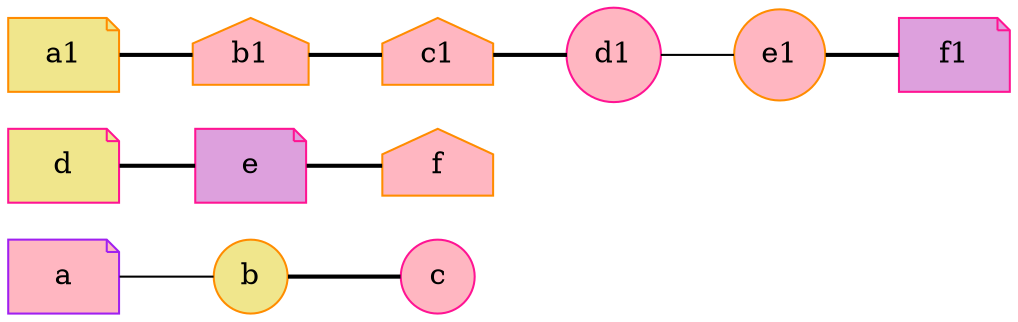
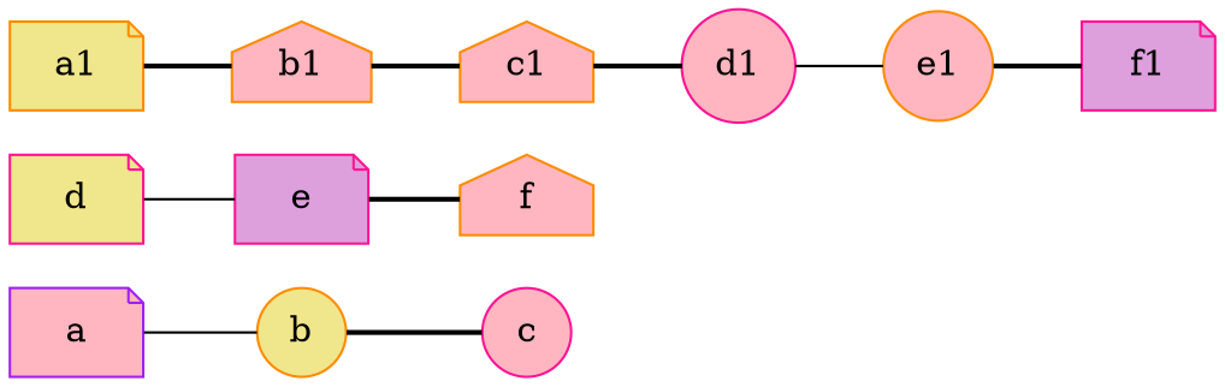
  graph {
    rankdir=LR
    node [color=darkorange fillcolor=lightpink shape=note style=filled]
    edge [style=bold]
    a [color=purple]
    b [fillcolor=khaki shape=circle]
    c [color=deeppink shape=circle]
    d [color=deeppink fillcolor=khaki]
    e [color=deeppink fillcolor=plum]
    f [shape=house]
    a1 [fillcolor=khaki]
    b1 [shape=house]
    c1 [shape=house]
    d1 [color=deeppink shape=circle]
    e1 [shape=circle]
    f1 [color=deeppink fillcolor=plum]
    a -- b [style=solid]
    b -- c
-   d -- e
+   d -- e [style=solid]
    e -- f
    a1 -- b1
    b1 -- c1
    c1 -- d1
    d1 -- e1 [style=solid]
    e1 -- f1
  }
